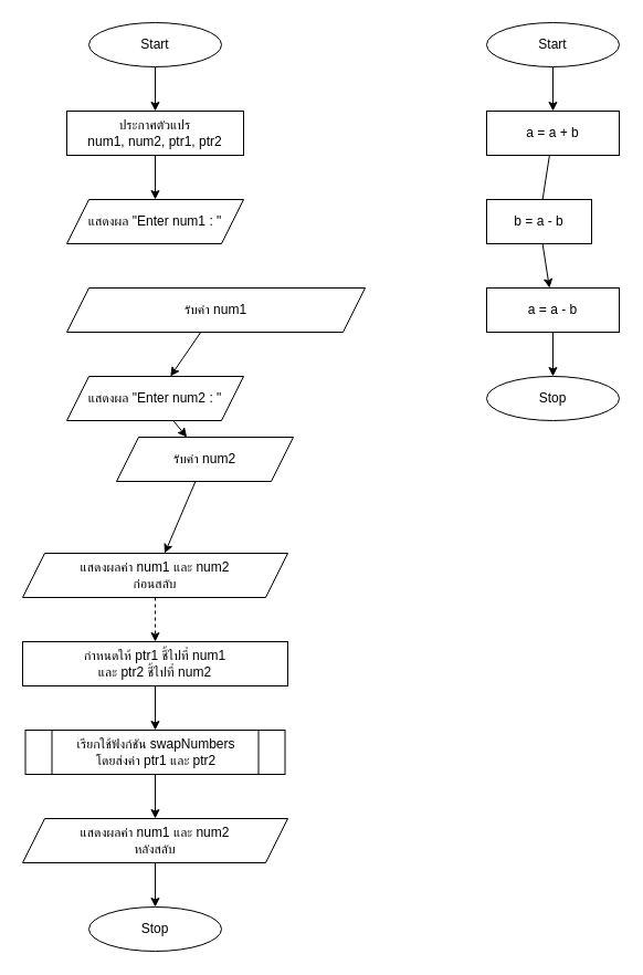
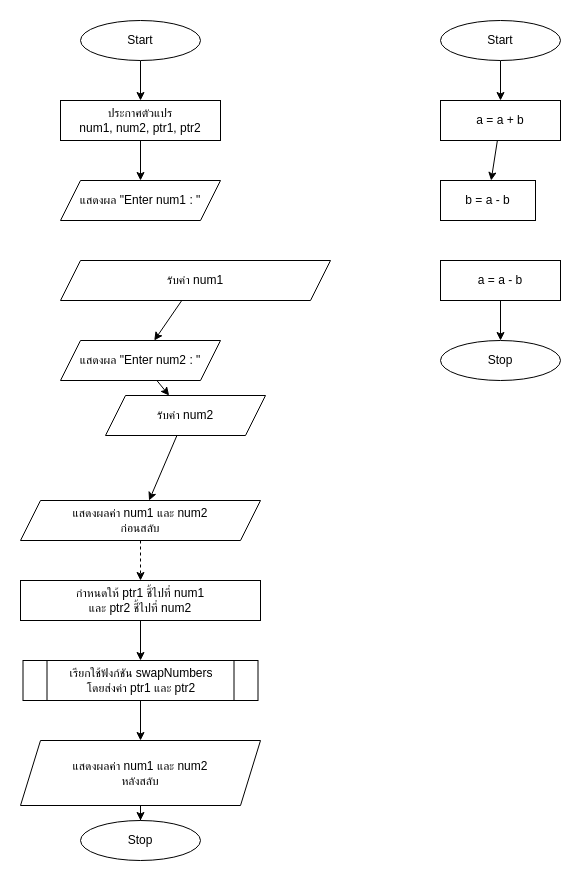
  <mxCell id="0" />
  <mxCell id="1" parent="0" />
  <mxCell id="2" value="" style="edgeStyle=orthogonalEdgeStyle;rounded=0;orthogonalLoop=1;jettySize=auto;html=1;" edge="1" parent="1" source="3" target="4"><mxGeometry relative="1" as="geometry" /></mxCell>
  <mxCell id="3" value="ประกาศตัวแปร&lt;br&gt;num1, num2, ptr1, ptr2" style="rounded=0;whiteSpace=wrap;html=1;" vertex="1" parent="1"><mxGeometry x="60" y="100" width="160" height="40" as="geometry" /></mxCell>
  <mxCell id="4" value="แสดงผล &quot;Enter num1 : &quot;" style="shape=parallelogram;perimeter=parallelogramPerimeter;whiteSpace=wrap;html=1;fixedSize=1;" vertex="1" parent="1"><mxGeometry x="60" y="180" width="160" height="40" as="geometry" /></mxCell>
  <mxCell id="5" value="รับค่า num1" style="shape=parallelogram;perimeter=parallelogramPerimeter;whiteSpace=wrap;html=1;fixedSize=1;" vertex="1" parent="1"><mxGeometry x="60" y="260" width="270" height="40" as="geometry" /></mxCell>
  <mxCell id="6" value="" style="endArrow=classic;html=1;rounded=0;" edge="1" parent="1" source="5" target="7"><mxGeometry width="50" height="50" relative="1" as="geometry"><mxPoint x="130" y="510" as="sourcePoint" /><mxPoint x="180" y="460" as="targetPoint" /></mxGeometry></mxCell>
  <mxCell id="7" value="แสดงผล &quot;Enter num2 : &quot;" style="shape=parallelogram;perimeter=parallelogramPerimeter;whiteSpace=wrap;html=1;fixedSize=1;" vertex="1" parent="1"><mxGeometry x="60" y="340" width="160" height="40" as="geometry" /></mxCell>
  <mxCell id="8" value="" style="endArrow=classic;html=1;rounded=0;" edge="1" parent="1" source="7" target="9"><mxGeometry width="50" height="50" relative="1" as="geometry"><mxPoint x="130" y="610" as="sourcePoint" /><mxPoint x="180" y="560" as="targetPoint" /></mxGeometry></mxCell>
  <mxCell id="9" value="รับค่า num2" style="shape=parallelogram;perimeter=parallelogramPerimeter;whiteSpace=wrap;html=1;fixedSize=1;" vertex="1" parent="1"><mxGeometry x="105" y="395" width="160" height="40" as="geometry" /></mxCell>
  <mxCell id="10" value="" style="endArrow=classic;html=1;rounded=0;" edge="1" parent="1" source="9" target="11"><mxGeometry width="50" height="50" relative="1" as="geometry"><mxPoint x="130" y="710" as="sourcePoint" /><mxPoint x="180" y="660" as="targetPoint" /></mxGeometry></mxCell>
  <mxCell id="11" value="แสดงผลค่า num1 และ num2&lt;br&gt;ก่อนสลับ" style="shape=parallelogram;perimeter=parallelogramPerimeter;whiteSpace=wrap;html=1;fixedSize=1;" vertex="1" parent="1"><mxGeometry x="20" y="500" width="240" height="40" as="geometry" /></mxCell>
  <mxCell id="12" value="" style="endArrow=classic;html=1;rounded=0;dashed=1;" edge="1" parent="1" source="11" target="13"><mxGeometry width="50" height="50" relative="1" as="geometry"><mxPoint x="130" y="810" as="sourcePoint" /><mxPoint x="180" y="760" as="targetPoint" /></mxGeometry></mxCell>
  <mxCell id="13" value="กำหนดให้ ptr1 ชี้ไปที่ num1&lt;br&gt;และ ptr2 ชี้ไปที่ num2" style="whiteSpace=wrap;html=1;rounded=0;" vertex="1" parent="1"><mxGeometry x="20" y="580" width="240" height="40" as="geometry" /></mxCell>
  <mxCell id="14" value="" style="endArrow=classic;html=1;rounded=0;" edge="1" parent="1" source="13" target="15"><mxGeometry width="50" height="50" relative="1" as="geometry"><mxPoint x="130" y="910" as="sourcePoint" /><mxPoint x="180" y="860" as="targetPoint" /></mxGeometry></mxCell>
  <mxCell id="15" value="เรียกใช้ฟังก์ชัน swapNumbers&lt;br&gt;โดยส่งค่า ptr1 และ ptr2" style="shape=process;whiteSpace=wrap;html=1;backgroundOutline=1;" vertex="1" parent="1"><mxGeometry x="22.5" y="660" width="235" height="40" as="geometry" /></mxCell>
  <mxCell id="16" value="" style="endArrow=classic;html=1;rounded=0;" edge="1" parent="1" source="15" target="18"><mxGeometry width="50" height="50" relative="1" as="geometry"><mxPoint x="130" y="1010" as="sourcePoint" /><mxPoint x="180" y="960" as="targetPoint" /></mxGeometry></mxCell>
  <mxCell id="17" value="" style="edgeStyle=orthogonalEdgeStyle;rounded=0;orthogonalLoop=1;jettySize=auto;html=1;" edge="1" parent="1" source="18" target="29"><mxGeometry relative="1" as="geometry" /></mxCell>
- <mxCell id="18" value="แสดงผลค่า num1 และ num2&lt;br&gt;หลังสลับ" style="shape=parallelogram;perimeter=parallelogramPerimeter;whiteSpace=wrap;html=1;fixedSize=1;" vertex="1" parent="1"><mxGeometry x="20" y="740" width="240" height="40" as="geometry" /></mxCell>
+ <mxCell id="18" value="แสดงผลค่า num1 และ num2&lt;br&gt;หลังสลับ" style="shape=parallelogram;perimeter=parallelogramPerimeter;whiteSpace=wrap;html=1;fixedSize=1;" vertex="1" parent="1"><mxGeometry x="20" y="740" width="240" height="65" as="geometry" /></mxCell>
  <mxCell id="19" value="" style="edgeStyle=orthogonalEdgeStyle;rounded=0;orthogonalLoop=1;jettySize=auto;html=1;" edge="1" parent="1" source="20" target="21"><mxGeometry relative="1" as="geometry" /></mxCell>
  <mxCell id="20" value="Start" style="ellipse;whiteSpace=wrap;html=1;" vertex="1" parent="1"><mxGeometry x="440" width="120" height="40" as="geometry" y="20" /></mxCell>
  <mxCell id="21" value="a = a + b" style="whiteSpace=wrap;html=1;rounded=0;" vertex="1" parent="1"><mxGeometry x="440" y="100" width="120" height="40" as="geometry" /></mxCell>
- <mxCell id="22" value="" style="endArrow=none;html=1;rounded=0;" edge="1" parent="1" source="21" target="23"><mxGeometry width="50" height="50" relative="1" as="geometry"><mxPoint x="500" y="310" as="sourcePoint" /><mxPoint x="550" y="260" as="targetPoint" /></mxGeometry></mxCell>
+ <mxCell id="22" value="" style="endArrow=classic;html=1;rounded=0;" edge="1" parent="1" source="21" target="23"><mxGeometry width="50" height="50" relative="1" as="geometry"><mxPoint x="500" y="310" as="sourcePoint" /><mxPoint x="550" y="260" as="targetPoint" /></mxGeometry></mxCell>
  <mxCell id="23" value="b = a - b" style="whiteSpace=wrap;html=1;rounded=0;" vertex="1" parent="1"><mxGeometry x="440" y="180" width="95" height="40" as="geometry" /></mxCell>
- <mxCell id="24" value="" style="endArrow=classic;html=1;rounded=0;" edge="1" parent="1" source="23" target="26"><mxGeometry width="50" height="50" relative="1" as="geometry"><mxPoint x="500" y="410" as="sourcePoint" /><mxPoint x="550" y="360" as="targetPoint" /></mxGeometry></mxCell>
  <mxCell id="25" value="" style="edgeStyle=orthogonalEdgeStyle;rounded=0;orthogonalLoop=1;jettySize=auto;html=1;" edge="1" parent="1" source="26" target="30"><mxGeometry relative="1" as="geometry" /></mxCell>
  <mxCell id="26" value="a = a - b" style="whiteSpace=wrap;html=1;rounded=0;" vertex="1" parent="1"><mxGeometry x="440" y="260" width="120" height="40" as="geometry" /></mxCell>
  <mxCell id="27" value="" style="edgeStyle=orthogonalEdgeStyle;rounded=0;orthogonalLoop=1;jettySize=auto;html=1;" edge="1" parent="1" source="28" target="3"><mxGeometry relative="1" as="geometry" /></mxCell>
  <mxCell id="28" value="Start" style="ellipse;whiteSpace=wrap;html=1;" vertex="1" parent="1"><mxGeometry x="80" width="120" height="40" as="geometry" y="20" /></mxCell>
  <mxCell id="29" value="Stop" style="ellipse;whiteSpace=wrap;html=1;" vertex="1" parent="1"><mxGeometry x="80" y="820" width="120" height="40" as="geometry" /></mxCell>
  <mxCell id="30" value="Stop" style="ellipse;whiteSpace=wrap;html=1;" vertex="1" parent="1"><mxGeometry x="440" y="340" width="120" height="40" as="geometry" /></mxCell>
